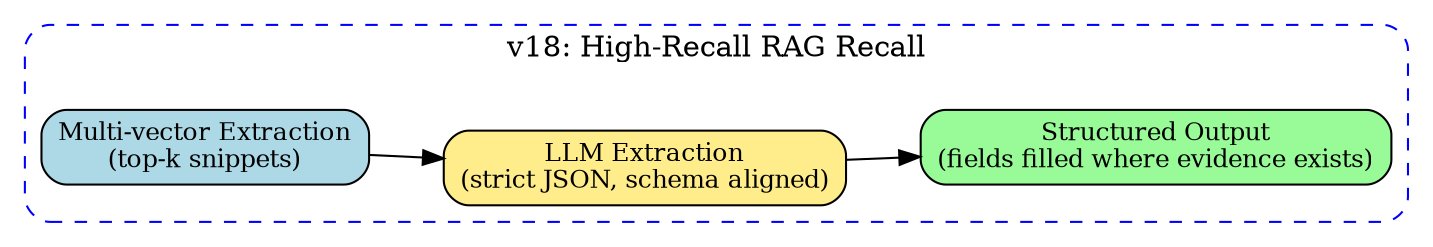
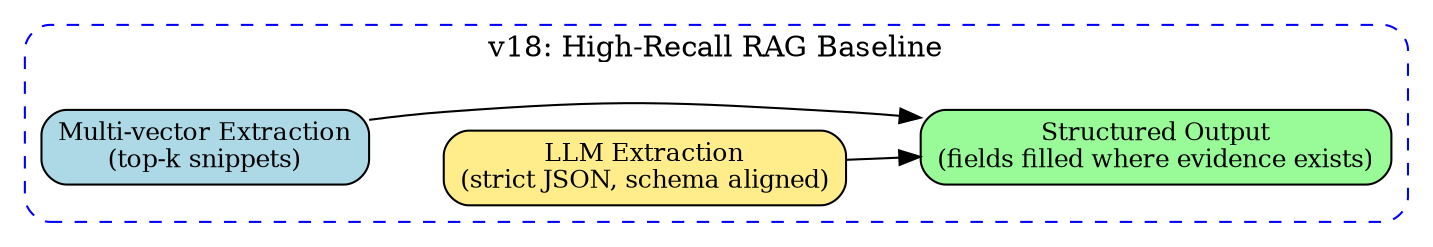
  digraph {
    rankdir=LR
    node [color=black fontsize=12 shape=box style="rounded,filled"]
    n1 [fillcolor=lightblue label="Multi-vector Extraction\n(top-k snippets)"]
    n2 [fillcolor=lightgoldenrod1 label="LLM Extraction\n(strict JSON, schema aligned)"]
    n3 [fillcolor=palegreen label="Structured Output\n(fields filled where evidence exists)"]
    subgraph cluster_1 {
      color=blue
-     label="v18: High-Recall RAG Recall"
+     label="v18: High-Recall RAG Baseline"
      style="rounded,dashed"
      n1
      n2
      n3
    }
-   n1 -> n2
+   n1 -> n3
    n2 -> n3
  }
